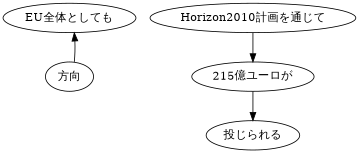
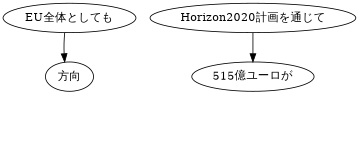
  digraph {
    n1 [label="EU全体としても"]
    n2 [label="方向"]
-   n3 [label="Horizon2010計画を通じて"]
-   n4 [label="215億ユーロが"]
-   n5 [label="投じられる"]
-   n2 -> n1
+   n3 [label="Horizon2020計画を通じて"]
+   n4 [label="515億ユーロが"]
+   n1 -> n2
    n3 -> n4
-   n4 -> n5
  }
